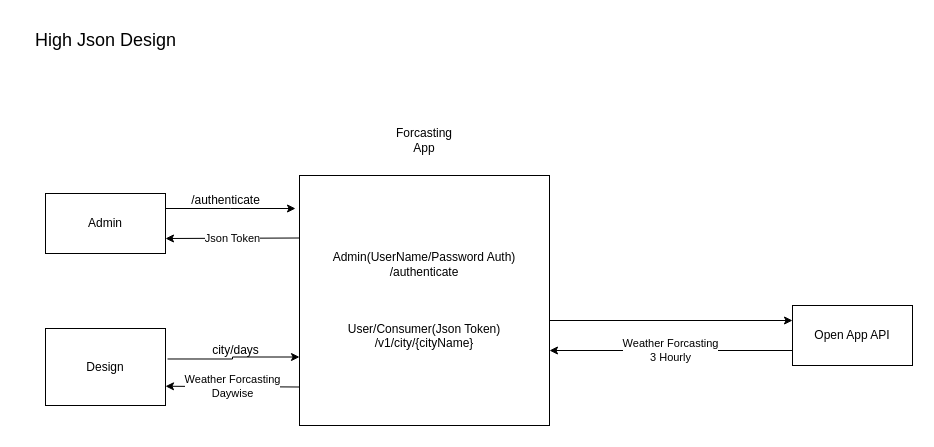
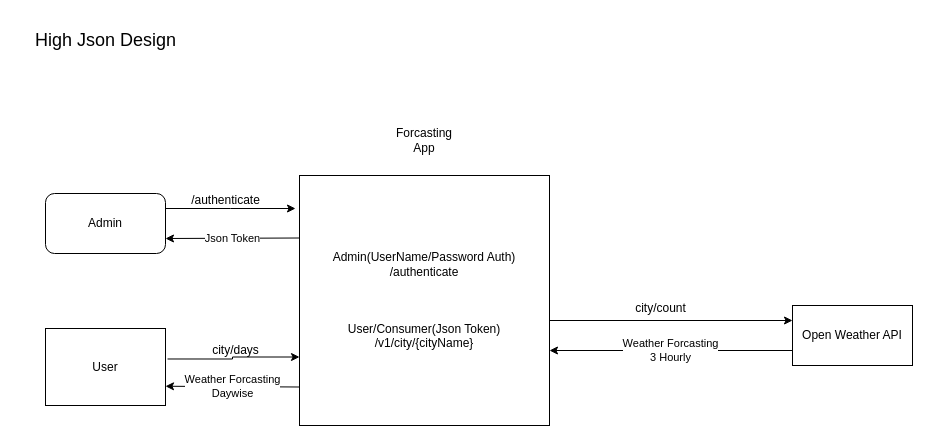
  <mxCell id="0" />
  <mxCell id="1" parent="0" />
  <mxCell id="2" style="edgeStyle=orthogonalEdgeStyle;rounded=0;orthogonalLoop=1;jettySize=auto;html=1;exitX=1;exitY=0.25;exitDx=0;exitDy=0;" edge="1" parent="1" source="3"><mxGeometry relative="1" as="geometry"><mxPoint x="295" y="208" as="targetPoint" /></mxGeometry></mxCell>
- <mxCell id="3" value="Admin" style="rounded=0;whiteSpace=wrap;html=1;" vertex="1" parent="1"><mxGeometry x="45" y="193" width="120" height="60" as="geometry" /></mxCell>
+ <mxCell id="3" value="Admin" style="whiteSpace=wrap;html=1;rounded=1;" vertex="1" parent="1"><mxGeometry x="45" y="193" width="120" height="60" as="geometry" /></mxCell>
  <mxCell id="4" value="Admin(UserName/Password Auth)&lt;br&gt;/authenticate&lt;br&gt;&lt;br&gt;&lt;br&gt;&lt;br&gt;User/Consumer(Json Token)&lt;br&gt;/v1/city/{cityName}" style="whiteSpace=wrap;html=1;aspect=fixed;" vertex="1" parent="1"><mxGeometry x="299" y="175" width="250" height="250" as="geometry" /></mxCell>
  <mxCell id="5" value="/authenticate" style="text;html=1;align=center;verticalAlign=middle;resizable=0;points=[];autosize=1;strokeColor=none;fillColor=none;" vertex="1" parent="1"><mxGeometry x="180" y="185" width="90" height="30" as="geometry" /></mxCell>
  <mxCell id="6" value="Forcasting &lt;br&gt;App" style="text;html=1;strokeColor=none;fillColor=none;align=center;verticalAlign=middle;whiteSpace=wrap;rounded=0;" vertex="1" parent="1"><mxGeometry x="359" y="125" width="130" height="30" as="geometry" /></mxCell>
- <mxCell id="7" value="Open App API" style="rounded=0;whiteSpace=wrap;html=1;" vertex="1" parent="1"><mxGeometry x="792" y="305" width="120" height="60" as="geometry" /></mxCell>
+ <mxCell id="7" value="Open Weather API" style="rounded=0;whiteSpace=wrap;html=1;" vertex="1" parent="1"><mxGeometry x="792" y="305" width="120" height="60" as="geometry" /></mxCell>
  <mxCell id="8" value="" style="endArrow=classic;html=1;rounded=0;exitX=1;exitY=0.58;exitDx=0;exitDy=0;exitPerimeter=0;entryX=0;entryY=0.25;entryDx=0;entryDy=0;" edge="1" parent="1" source="4" target="7"><mxGeometry width="50" height="50" relative="1" as="geometry"><mxPoint x="585" y="355" as="sourcePoint" /><mxPoint x="635" y="305" as="targetPoint" /></mxGeometry></mxCell>
+ <mxCell id="9" value="city/count" style="text;html=1;align=center;verticalAlign=middle;resizable=0;points=[];autosize=1;strokeColor=none;fillColor=none;" vertex="1" parent="1"><mxGeometry x="625" y="293" width="70" height="30" as="geometry" /></mxCell>
  <mxCell id="10" value="Weather Forcasting&lt;br&gt;3 Hourly" style="endArrow=classic;html=1;rounded=0;exitX=0;exitY=0.75;exitDx=0;exitDy=0;entryX=1;entryY=0.7;entryDx=0;entryDy=0;entryPerimeter=0;" edge="1" parent="1" source="7" target="4"><mxGeometry width="50" height="50" relative="1" as="geometry"><mxPoint x="595" y="405" as="sourcePoint" /><mxPoint x="645" y="355" as="targetPoint" /></mxGeometry></mxCell>
  <mxCell id="11" style="edgeStyle=orthogonalEdgeStyle;rounded=0;orthogonalLoop=1;jettySize=auto;html=1;exitX=1.017;exitY=0.396;exitDx=0;exitDy=0;exitPerimeter=0;entryX=0;entryY=0.726;entryDx=0;entryDy=0;entryPerimeter=0;" edge="1" parent="1" source="12" target="4"><mxGeometry relative="1" as="geometry"><mxPoint x="285" y="358" as="targetPoint" /></mxGeometry></mxCell>
- <mxCell id="12" value="Design" style="rounded=0;whiteSpace=wrap;html=1;" vertex="1" parent="1"><mxGeometry x="45" y="328" width="120" height="77" as="geometry" /></mxCell>
+ <mxCell id="12" value="User" style="rounded=0;whiteSpace=wrap;html=1;" vertex="1" parent="1"><mxGeometry x="45" y="328" width="120" height="77" as="geometry" /></mxCell>
  <mxCell id="13" value="city/days" style="text;html=1;align=center;verticalAlign=middle;resizable=0;points=[];autosize=1;strokeColor=none;fillColor=none;" vertex="1" parent="1"><mxGeometry x="200" y="335" width="70" height="30" as="geometry" /></mxCell>
  <mxCell id="14" value="Json Token" style="endArrow=classic;html=1;rounded=0;exitX=0;exitY=0.25;exitDx=0;exitDy=0;entryX=1;entryY=0.75;entryDx=0;entryDy=0;" edge="1" parent="1" source="4" target="3"><mxGeometry width="50" height="50" relative="1" as="geometry"><mxPoint x="5" y="325" as="sourcePoint" /><mxPoint x="55" y="275" as="targetPoint" /></mxGeometry></mxCell>
  <mxCell id="15" value="Weather Forcasting&lt;br&gt;Daywise" style="endArrow=classic;html=1;rounded=0;exitX=0;exitY=0.846;exitDx=0;exitDy=0;exitPerimeter=0;entryX=1;entryY=0.75;entryDx=0;entryDy=0;" edge="1" parent="1" source="4" target="12"><mxGeometry width="50" height="50" relative="1" as="geometry"><mxPoint x="95" y="495" as="sourcePoint" /><mxPoint x="145" y="445" as="targetPoint" /></mxGeometry></mxCell>
  <mxCell id="16" value="&lt;font style=&quot;font-size: 18px;&quot;&gt;High Json Design&lt;/font&gt;" style="text;html=1;align=center;verticalAlign=middle;resizable=0;points=[];autosize=1;strokeColor=none;fillColor=none;" vertex="1" parent="1"><mxGeometry x="20" y="20" width="170" height="40" as="geometry" /></mxCell>
